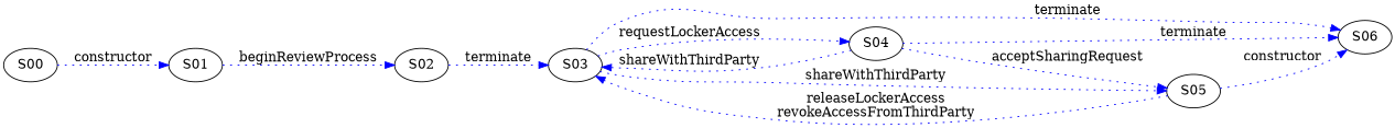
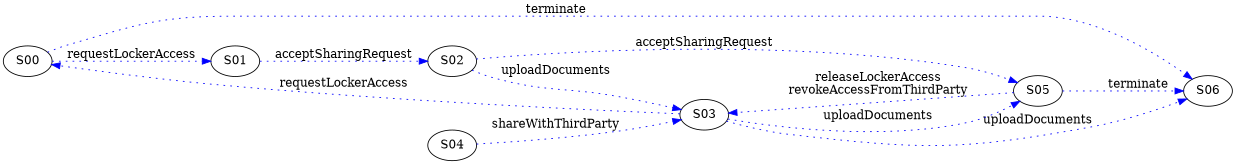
  digraph {
    rankdir=LR
    edge [color=blue style=dotted]
    S00
    S01
    S02
    S03
    S04
    S06
    S05
-   S00 -> S01 [label=constructor]
-   S01 -> S02 [label=beginReviewProcess]
-   S02 -> S03 [label=terminate]
-   S03 -> S04 [label=requestLockerAccess]
-   S03 -> S06 [label=terminate]
-   S03 -> S05 [label=shareWithThirdParty]
+   S00 -> S01 [label=requestLockerAccess]
+   S01 -> S02 [label=acceptSharingRequest]
+   S02 -> S03 [label=uploadDocuments]
+   S03 -> S00 [label=requestLockerAccess]
+   S03 -> S06 [label=uploadDocuments]
+   S03 -> S05 [label=uploadDocuments]
    S04 -> S03 [label=shareWithThirdParty]
-   S04 -> S06 [label=terminate]
-   S04 -> S05 [label=acceptSharingRequest]
+   S00 -> S06 [label=terminate]
+   S02 -> S05 [label=acceptSharingRequest]
    S05 -> S03 [label="releaseLockerAccess\nrevokeAccessFromThirdParty"]
-   S05 -> S06 [label=constructor]
+   S05 -> S06 [label=terminate]
  }
